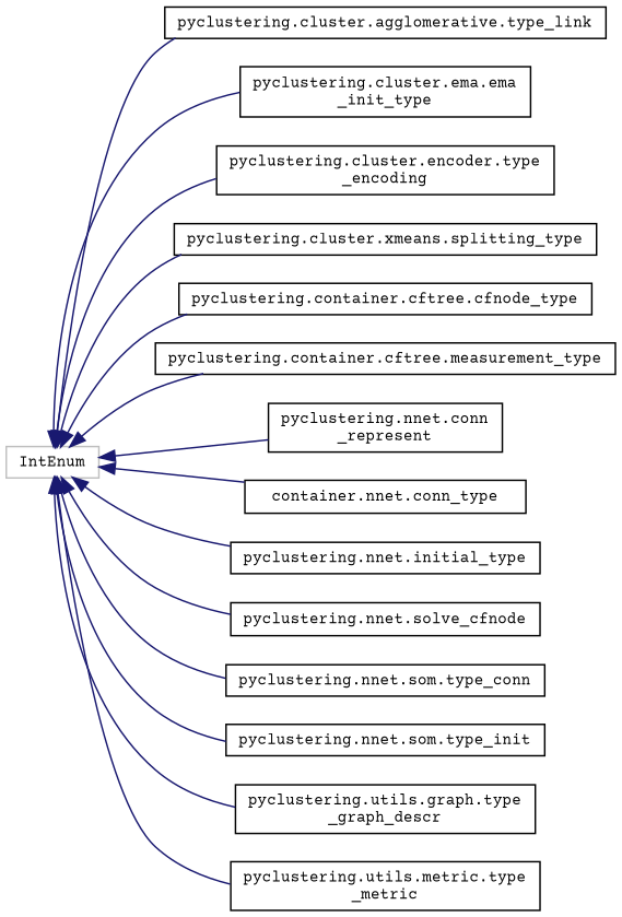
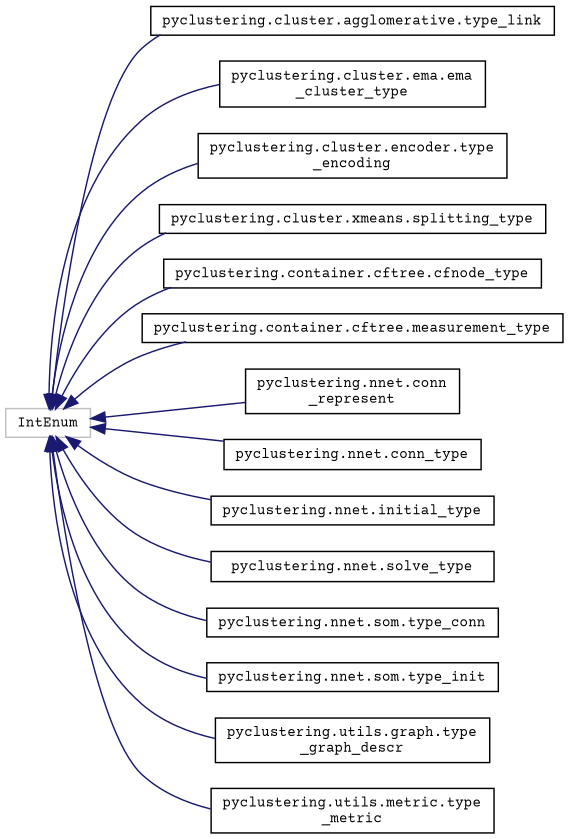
  digraph {
    fontname="Courier Prime"
    rankdir=LR
    node [color=black fillcolor=white fontname="Courier Prime" fontsize=10 shape=record style=filled]
    edge [color=midnightblue dir=back fontname="Courier Prime" fontsize=10 labelfontname=Helvetica labelfontsize=10 style=solid]
    n1 [color=grey75 height=0.2 label=IntEnum width=0.4]
    n2 [height=0.2 label="pyclustering.cluster.agglomerative.type_link" width=0.4]
-   n3 [height=0.2 label="pyclustering.cluster.ema.ema\l_init_type" width=0.4]
+   n3 [height=0.2 label="pyclustering.cluster.ema.ema\l_cluster_type" width=0.4]
    n4 [height=0.2 label="pyclustering.cluster.encoder.type\l_encoding" width=0.4]
    n5 [height=0.2 label="pyclustering.cluster.xmeans.splitting_type" width=0.4]
    n6 [height=0.2 label="pyclustering.container.cftree.cfnode_type" width=0.4]
    n7 [height=0.2 label="pyclustering.container.cftree.measurement_type" width=0.4]
    n8 [height=0.2 label="pyclustering.nnet.conn\l_represent" width=0.4]
-   n9 [height=0.2 label="container.nnet.conn_type" width=0.4]
+   n9 [height=0.2 label="pyclustering.nnet.conn_type" width=0.4]
    n10 [height=0.2 label="pyclustering.nnet.initial_type" width=0.4]
-   n11 [height=0.2 label="pyclustering.nnet.solve_cfnode" width=0.4]
+   n11 [height=0.2 label="pyclustering.nnet.solve_type" width=0.4]
    n12 [height=0.2 label="pyclustering.nnet.som.type_conn" width=0.4]
    n13 [height=0.2 label="pyclustering.nnet.som.type_init" width=0.4]
    n14 [height=0.2 label="pyclustering.utils.graph.type\l_graph_descr" width=0.4]
    n15 [height=0.2 label="pyclustering.utils.metric.type\l_metric" width=0.4]
    n1 -> n2
    n1 -> n3
    n1 -> n4
    n1 -> n5
    n1 -> n6
    n1 -> n7
    n1 -> n8
    n1 -> n9
    n1 -> n10
    n1 -> n11
    n1 -> n12
    n1 -> n13
    n1 -> n14
    n1 -> n15
  }
